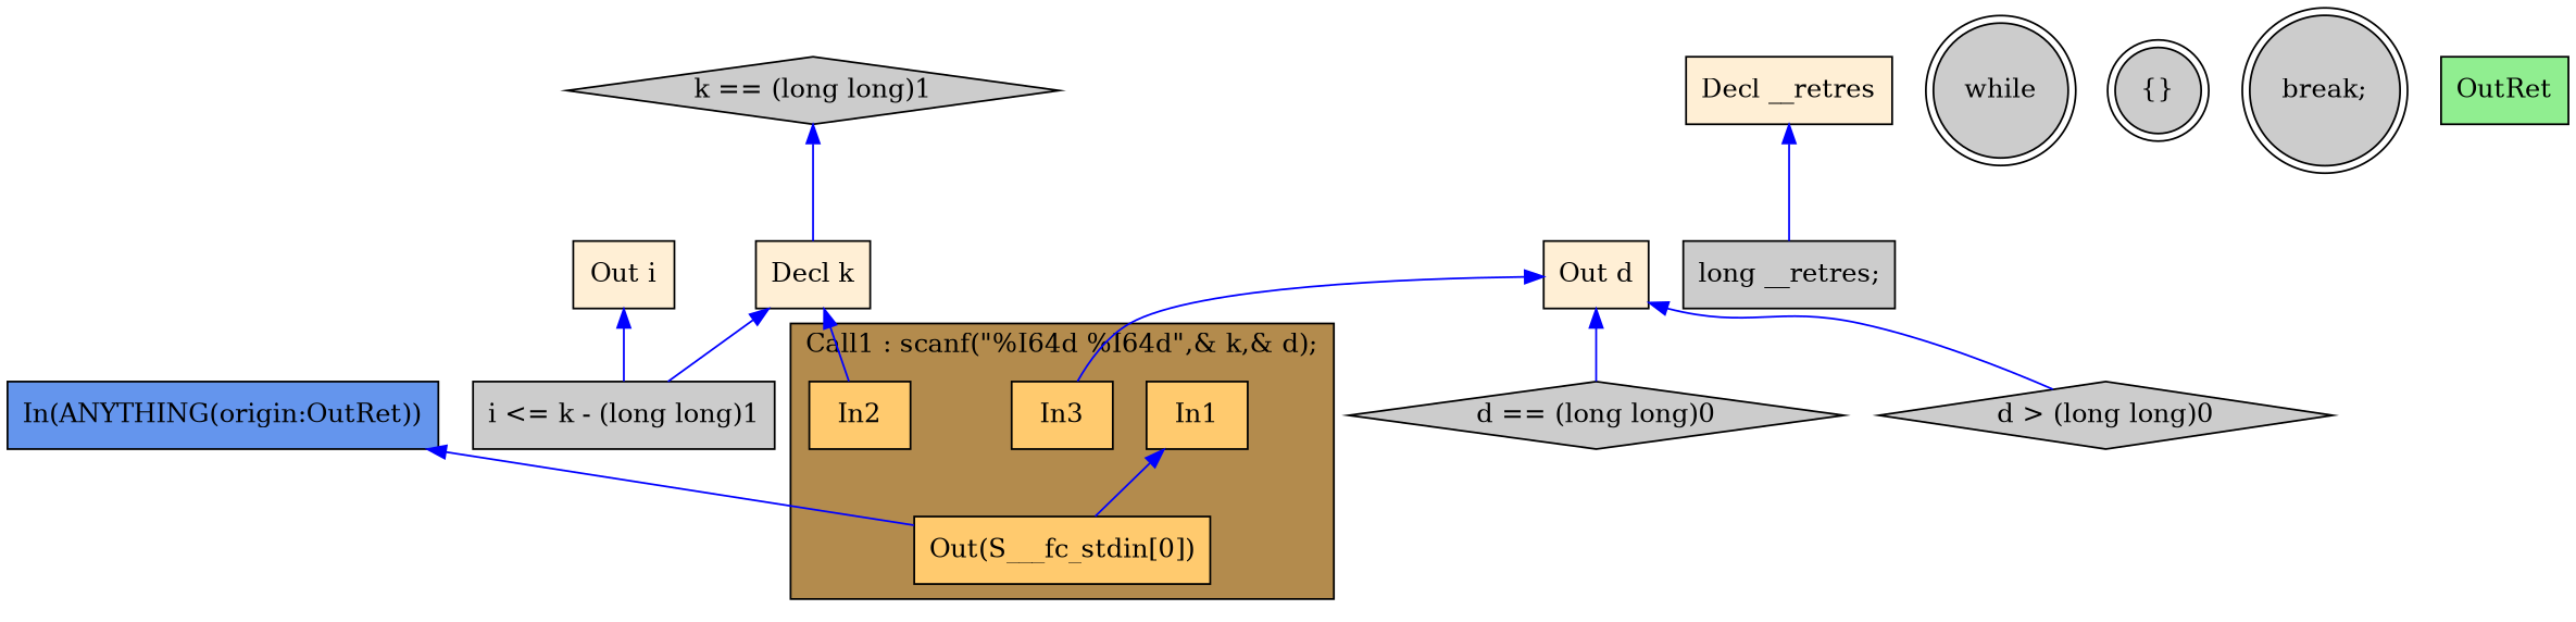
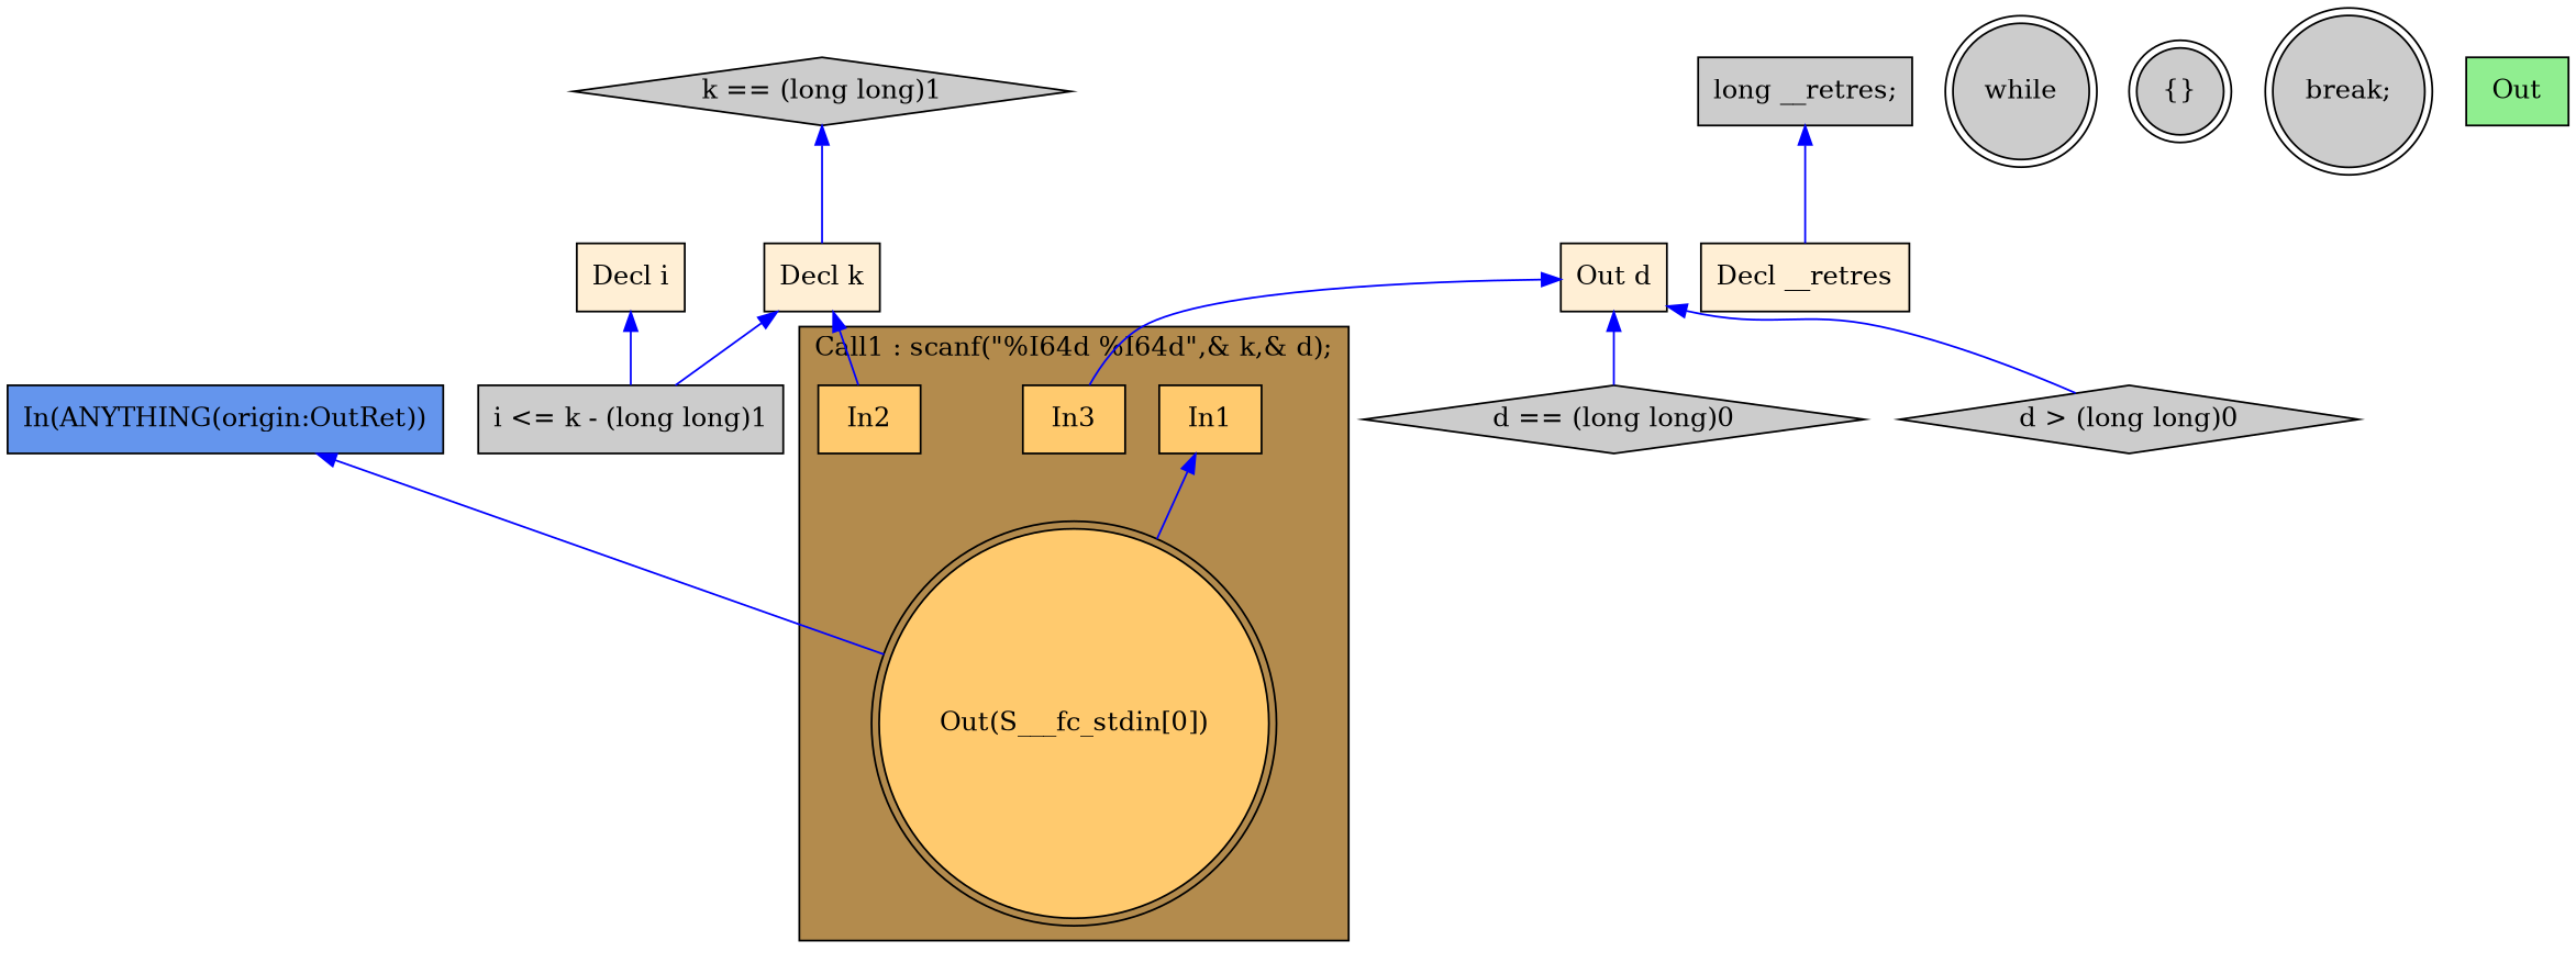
  digraph {
    rankdir=TB
    node [fillcolor="#CCCCCC" shape=box style=filled]
    edge [color="#0000FF" dir=back]
    n1 [fillcolor="#FFCA6E" label=In1]
    n2 [fillcolor="#FFCA6E" label=In2]
    n3 [fillcolor="#FFCA6E" label=In3]
-   n4 [fillcolor="#FFCA6E" label="Out(S___fc_stdin[0])"]
+   n4 [fillcolor="#FFCA6E" label="Out(S___fc_stdin[0])" shape=doublecircle]
    n5 [fillcolor="#FFEFD5" label="Decl k"]
    n6 [label="i <= k - (long long)1"]
    n7 [label="k == (long long)1" shape=diamond]
    n8 [fillcolor="#FFEFD5" label="Out d"]
    n9 [label="d == (long long)0" shape=diamond]
    n10 [label="d > (long long)0" shape=diamond]
-   n11 [fillcolor="#FFEFD5" label="Out i"]
+   n11 [fillcolor="#FFEFD5" label="Decl i"]
    n12 [fillcolor="#FFEFD5" label="Decl __retres"]
    n13 [label="long __retres;"]
    n14 [label=while shape=doublecircle]
    n15 [label="{}" shape=doublecircle]
    n16 [label="break;" shape=doublecircle]
-   n17 [fillcolor="#90EE90" label=OutRet]
+   n17 [fillcolor="#90EE90" label=Out]
    n18 [fillcolor="#6495ED" label="In(ANYTHING(origin:OutRet))"]
    subgraph cluster_1 {
      fillcolor="#B38B4D"
      label="Call1 : scanf(\"%I64d %I64d\",& k,& d);"
      style=filled
      n1
      n2
      n3
      n4
    }
    n1 -> n4
    n5 -> n2
    n5 -> n6
    n7 -> n5
    n8 -> n3
    n8 -> n9
    n8 -> n10
    n11 -> n6
-   n12 -> n13
+   n13 -> n12
    n18 -> n4
  }
